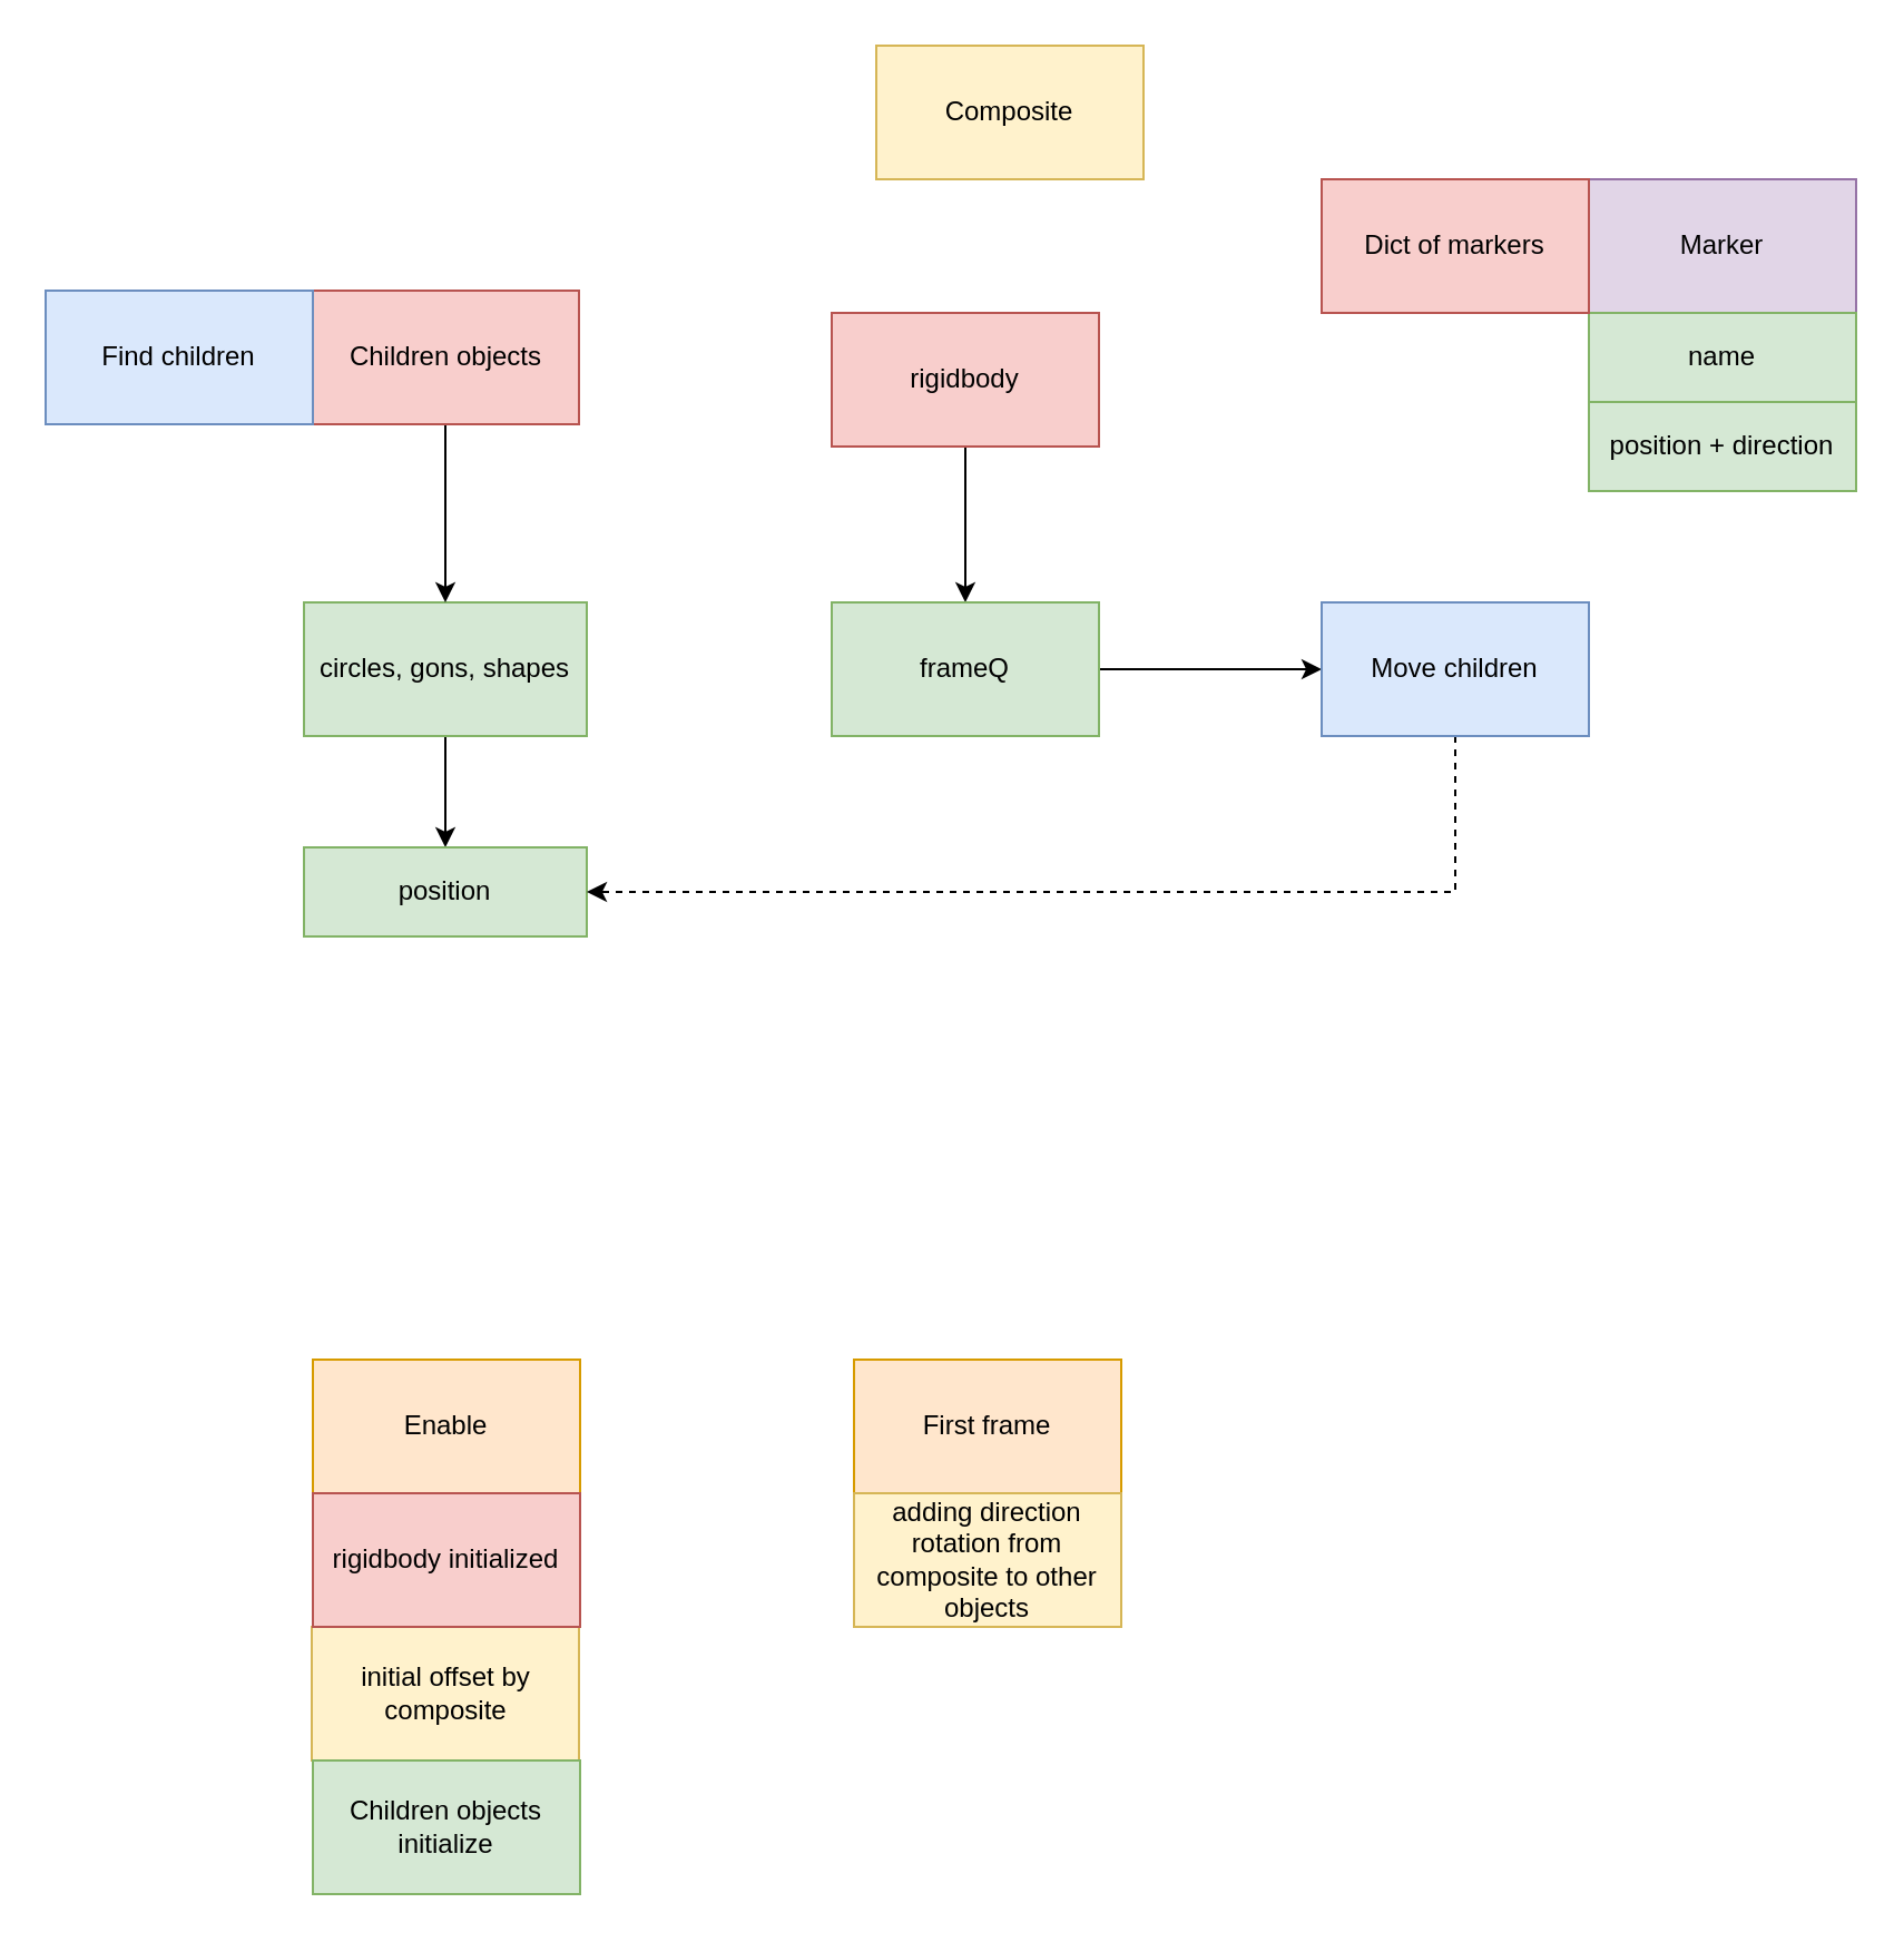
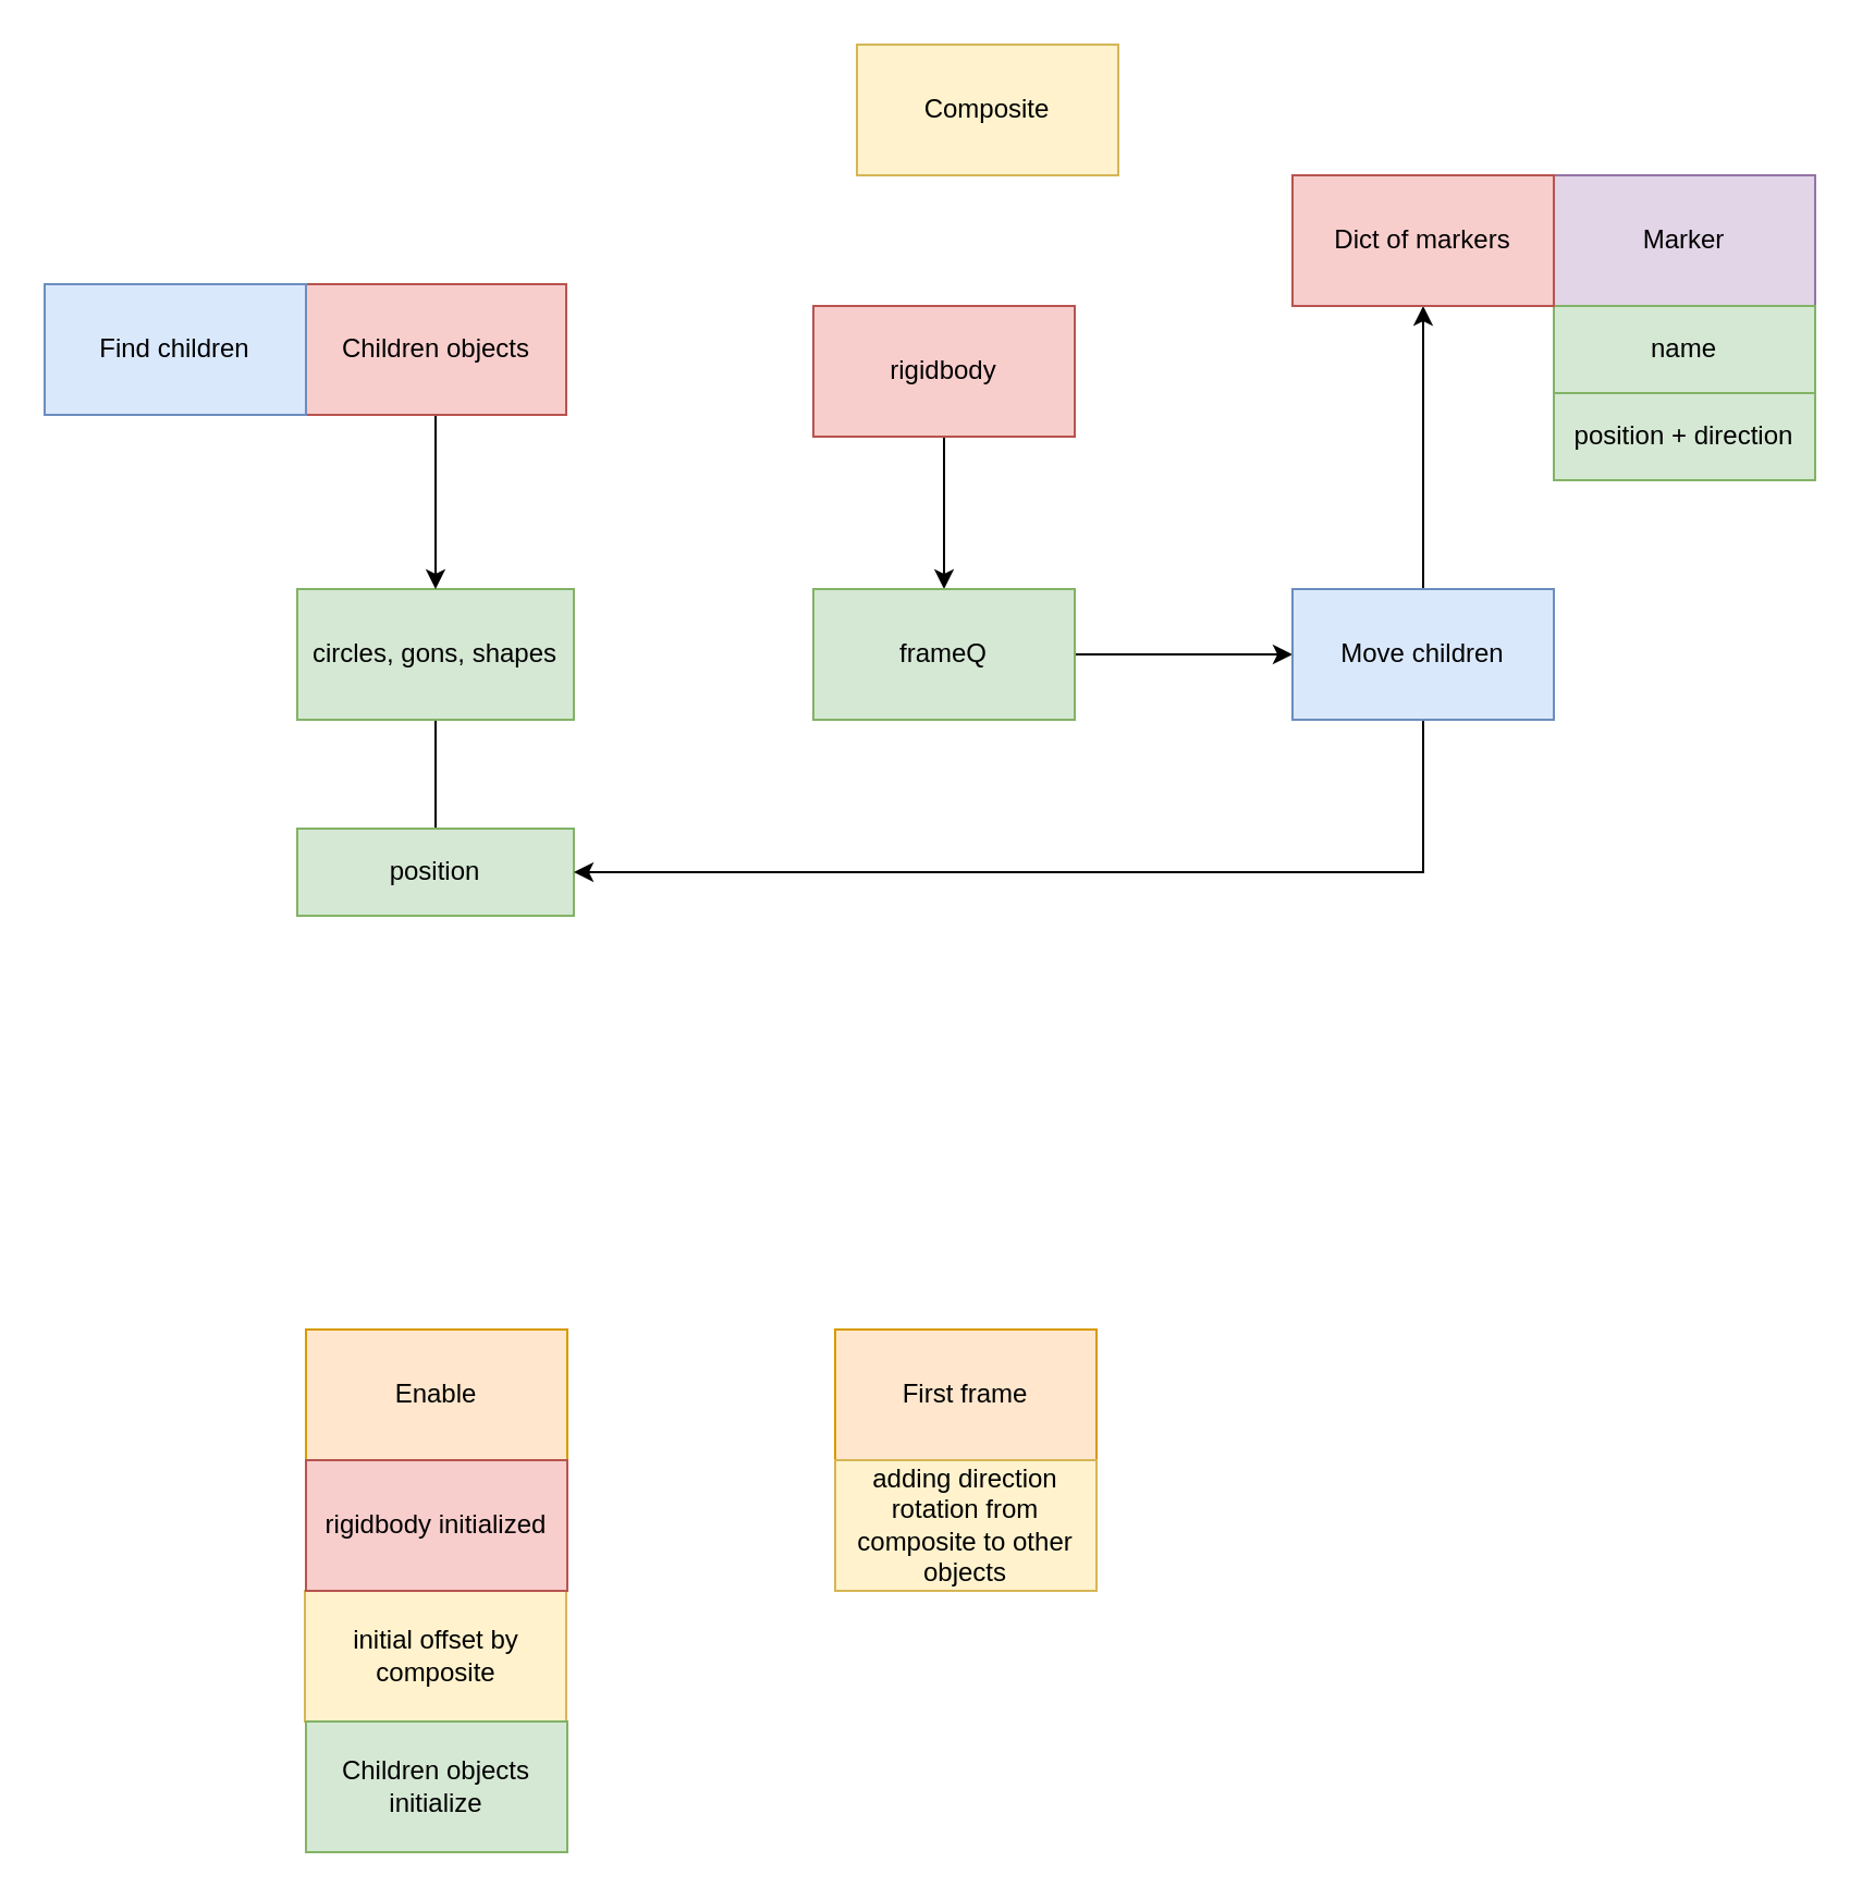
  <mxCell id="0" />
  <mxCell id="1" parent="0" />
  <mxCell id="2" value="Composite" style="rounded=0;whiteSpace=wrap;html=1;fillColor=#fff2cc;strokeColor=#d6b656;" parent="1" vertex="1"><mxGeometry x="393" y="20" width="120" height="60" as="geometry" /></mxCell>
- <mxCell id="3" style="edgeStyle=orthogonalEdgeStyle;rounded=0;orthogonalLoop=1;jettySize=auto;html=1;" parent="1" source="4" target="9" edge="1"><mxGeometry relative="1" as="geometry" /></mxCell>
+ <mxCell id="3" style="edgeStyle=orthogonalEdgeStyle;rounded=0;orthogonalLoop=1;jettySize=auto;html=1;endArrow=none;" parent="1" source="4" target="9" edge="1"><mxGeometry relative="1" as="geometry" /></mxCell>
  <mxCell id="4" value="circles, gons, shapes" style="rounded=0;whiteSpace=wrap;html=1;fillColor=#d5e8d4;strokeColor=#82b366;" parent="1" vertex="1"><mxGeometry x="136" y="270" width="127" height="60" as="geometry" /></mxCell>
  <mxCell id="5" style="edgeStyle=orthogonalEdgeStyle;rounded=0;orthogonalLoop=1;jettySize=auto;html=1;" parent="1" source="6" target="4" edge="1"><mxGeometry relative="1" as="geometry" /></mxCell>
  <mxCell id="6" value="Children objects" style="rounded=0;whiteSpace=wrap;html=1;fillColor=#f8cecc;strokeColor=#b85450;" parent="1" vertex="1"><mxGeometry x="139.5" y="130" width="120" height="60" as="geometry" /></mxCell>
  <mxCell id="7" style="edgeStyle=orthogonalEdgeStyle;rounded=0;orthogonalLoop=1;jettySize=auto;html=1;" parent="1" source="8" target="11" edge="1"><mxGeometry relative="1" as="geometry" /></mxCell>
  <mxCell id="8" value="rigidbody" style="rounded=0;whiteSpace=wrap;html=1;fillColor=#f8cecc;strokeColor=#b85450;" parent="1" vertex="1"><mxGeometry x="373" y="140" width="120" height="60" as="geometry" /></mxCell>
  <mxCell id="9" value="position" style="rounded=0;whiteSpace=wrap;html=1;fillColor=#d5e8d4;strokeColor=#82b366;" parent="1" vertex="1"><mxGeometry x="136" y="380" width="127" height="40" as="geometry" /></mxCell>
  <mxCell id="10" style="edgeStyle=orthogonalEdgeStyle;rounded=0;orthogonalLoop=1;jettySize=auto;html=1;" parent="1" source="11" target="14" edge="1"><mxGeometry relative="1" as="geometry" /></mxCell>
  <mxCell id="11" value="frameQ" style="rounded=0;whiteSpace=wrap;html=1;fillColor=#d5e8d4;strokeColor=#82b366;" parent="1" vertex="1"><mxGeometry x="373" y="270" width="120" height="60" as="geometry" /></mxCell>
- <mxCell id="12" style="edgeStyle=orthogonalEdgeStyle;rounded=0;orthogonalLoop=1;jettySize=auto;html=1;entryX=1;entryY=0.5;entryDx=0;entryDy=0;dashed=1;" parent="1" source="14" target="9" edge="1"><mxGeometry relative="1" as="geometry"><Array as="points"><mxPoint x="653" y="400" /></Array></mxGeometry></mxCell>
+ <mxCell id="12" style="edgeStyle=orthogonalEdgeStyle;rounded=0;orthogonalLoop=1;jettySize=auto;html=1;entryX=1;entryY=0.5;entryDx=0;entryDy=0;" parent="1" source="14" target="9" edge="1"><mxGeometry relative="1" as="geometry"><Array as="points"><mxPoint x="653" y="400" /></Array></mxGeometry></mxCell>
+ <mxCell id="13" style="edgeStyle=orthogonalEdgeStyle;rounded=0;orthogonalLoop=1;jettySize=auto;html=1;entryX=0.5;entryY=1;entryDx=0;entryDy=0;" parent="1" source="14" target="18" edge="1"><mxGeometry relative="1" as="geometry" /></mxCell>
  <mxCell id="14" value="Move children" style="rounded=0;whiteSpace=wrap;html=1;fillColor=#dae8fc;strokeColor=#6c8ebf;" parent="1" vertex="1"><mxGeometry x="593" y="270" width="120" height="60" as="geometry" /></mxCell>
  <mxCell id="15" value="Marker" style="rounded=0;whiteSpace=wrap;html=1;fillColor=#e1d5e7;strokeColor=#9673a6;" parent="1" vertex="1"><mxGeometry x="713" y="80" width="120" height="60" as="geometry" /></mxCell>
  <mxCell id="16" value="name" style="rounded=0;whiteSpace=wrap;html=1;fillColor=#d5e8d4;strokeColor=#82b366;" parent="1" vertex="1"><mxGeometry x="713" y="140" width="120" height="40" as="geometry" /></mxCell>
  <mxCell id="17" value="position + direction" style="rounded=0;whiteSpace=wrap;html=1;fillColor=#d5e8d4;strokeColor=#82b366;" parent="1" vertex="1"><mxGeometry x="713" y="180" width="120" height="40" as="geometry" /></mxCell>
  <mxCell id="18" value="Dict of markers" style="rounded=0;whiteSpace=wrap;html=1;fillColor=#f8cecc;strokeColor=#b85450;" parent="1" vertex="1"><mxGeometry x="593" y="80" width="120" height="60" as="geometry" /></mxCell>
  <mxCell id="19" value="Enable" style="rounded=0;whiteSpace=wrap;html=1;fillColor=#ffe6cc;strokeColor=#d79b00;" parent="1" vertex="1"><mxGeometry x="140" y="610" width="120" height="60" as="geometry" /></mxCell>
  <mxCell id="20" value="initial offset by composite" style="rounded=0;whiteSpace=wrap;html=1;fillColor=#fff2cc;strokeColor=#d6b656;" parent="1" vertex="1"><mxGeometry x="139.5" y="730" width="120" height="60" as="geometry" /></mxCell>
  <mxCell id="21" value="Children objects initialize" style="rounded=0;whiteSpace=wrap;html=1;fillColor=#d5e8d4;strokeColor=#82b366;" parent="1" vertex="1"><mxGeometry x="140" y="790" width="120" height="60" as="geometry" /></mxCell>
  <mxCell id="22" value="rigidbody initialized" style="rounded=0;whiteSpace=wrap;html=1;fillColor=#f8cecc;strokeColor=#b85450;" parent="1" vertex="1"><mxGeometry x="140" y="670" width="120" height="60" as="geometry" /></mxCell>
  <mxCell id="23" value="Find children" style="rounded=0;whiteSpace=wrap;html=1;fillColor=#dae8fc;strokeColor=#6c8ebf;" parent="1" vertex="1"><mxGeometry x="20" y="130" width="120" height="60" as="geometry" /></mxCell>
  <mxCell id="24" value="First frame" style="rounded=0;whiteSpace=wrap;html=1;fillColor=#ffe6cc;strokeColor=#d79b00;" vertex="1" parent="1"><mxGeometry x="383" y="610" width="120" height="60" as="geometry" /></mxCell>
  <mxCell id="25" value="adding direction rotation from composite to other objects" style="rounded=0;whiteSpace=wrap;html=1;fillColor=#fff2cc;strokeColor=#d6b656;" vertex="1" parent="1"><mxGeometry x="383" y="670" width="120" height="60" as="geometry" /></mxCell>
